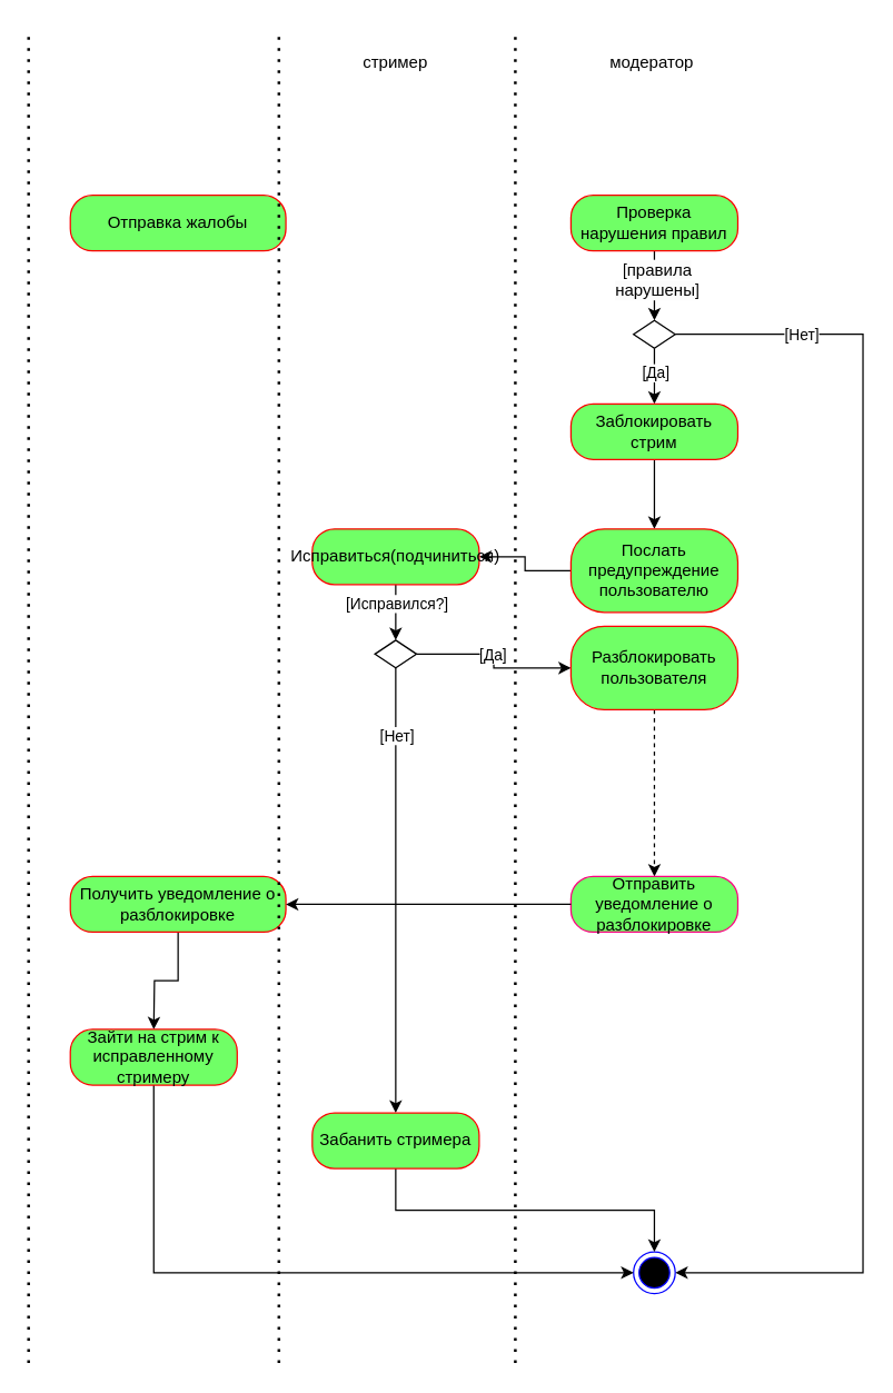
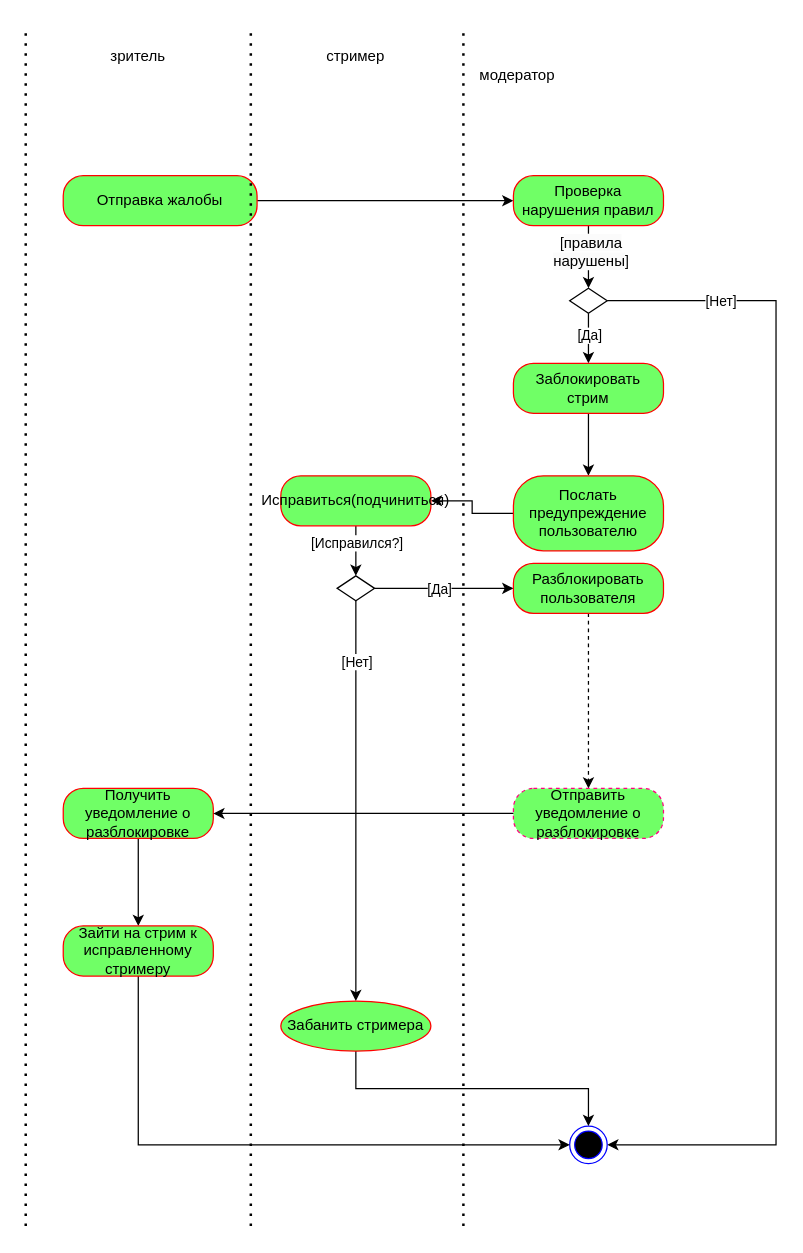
  <mxCell id="0" />
  <mxCell id="1" parent="0" />
+ <mxCell id="2" style="edgeStyle=orthogonalEdgeStyle;rounded=0;orthogonalLoop=1;jettySize=auto;html=1;exitX=1;exitY=0.5;exitDx=0;exitDy=0;entryX=0;entryY=0.5;entryDx=0;entryDy=0;" parent="1" source="3" target="9" edge="1"><mxGeometry relative="1" as="geometry" /></mxCell>
  <mxCell id="3" value="Отправка жалобы" style="rounded=1;whiteSpace=wrap;html=1;arcSize=40;fontColor=#000000;fillColor=#70ff66;strokeColor=#FF0000;" parent="1" vertex="1"><mxGeometry x="50" y="140" width="155" height="40" as="geometry" /></mxCell>
+ <mxCell id="4" value="зритель" style="text;html=1;align=center;verticalAlign=middle;whiteSpace=wrap;rounded=0;" parent="1" vertex="1"><mxGeometry x="80" y="30" width="60" height="30" as="geometry" /></mxCell>
  <mxCell id="5" value="стример" style="text;html=1;align=center;verticalAlign=middle;whiteSpace=wrap;rounded=0;" parent="1" vertex="1"><mxGeometry x="254" y="30" width="60" height="30" as="geometry" /></mxCell>
- <mxCell id="6" value="модератор&amp;nbsp;" style="text;html=1;align=center;verticalAlign=middle;whiteSpace=wrap;rounded=0;" parent="1" vertex="1"><mxGeometry x="440" y="30" width="60" height="30" as="geometry" /></mxCell>
+ <mxCell id="6" value="модератор&amp;nbsp;" style="text;html=1;align=center;verticalAlign=middle;whiteSpace=wrap;rounded=0;" parent="1" vertex="1"><mxGeometry x="385" y="45" width="60" height="30" as="geometry" /></mxCell>
  <mxCell id="7" style="edgeStyle=orthogonalEdgeStyle;rounded=0;orthogonalLoop=1;jettySize=auto;html=1;exitX=0.5;exitY=1;exitDx=0;exitDy=0;entryX=0.5;entryY=0;entryDx=0;entryDy=0;" parent="1" source="9" target="14" edge="1"><mxGeometry relative="1" as="geometry"><mxPoint x="470" y="220" as="targetPoint" /></mxGeometry></mxCell>
  <mxCell id="8" value="[&lt;span style=&quot;font-size: 12px; text-wrap: wrap; background-color: rgb(251, 251, 251);&quot;&gt;правила нарушены&lt;/span&gt;]" style="edgeLabel;html=1;align=center;verticalAlign=middle;resizable=0;points=[];" parent="7" vertex="1" connectable="0"><mxGeometry x="-0.194" y="1" relative="1" as="geometry"><mxPoint as="offset" /></mxGeometry></mxCell>
  <mxCell id="9" value="Проверка нарушения правил" style="rounded=1;whiteSpace=wrap;html=1;arcSize=40;fontColor=#000000;fillColor=#70ff66;strokeColor=#FF0000;" parent="1" vertex="1"><mxGeometry x="410" y="140" width="120" height="40" as="geometry" /></mxCell>
  <mxCell id="10" style="edgeStyle=orthogonalEdgeStyle;rounded=0;orthogonalLoop=1;jettySize=auto;html=1;exitX=0.5;exitY=1;exitDx=0;exitDy=0;" parent="1" source="14" edge="1"><mxGeometry relative="1" as="geometry"><mxPoint x="470" y="290" as="targetPoint" /></mxGeometry></mxCell>
  <mxCell id="11" value="[Да]" style="edgeLabel;html=1;align=center;verticalAlign=middle;resizable=0;points=[];" parent="10" vertex="1" connectable="0"><mxGeometry x="-0.152" y="2" relative="1" as="geometry"><mxPoint x="-2" as="offset" /></mxGeometry></mxCell>
  <mxCell id="12" style="edgeStyle=orthogonalEdgeStyle;rounded=0;orthogonalLoop=1;jettySize=auto;html=1;exitX=1;exitY=0.5;exitDx=0;exitDy=0;entryX=1;entryY=0.5;entryDx=0;entryDy=0;" parent="1" source="14" target="19" edge="1"><mxGeometry relative="1" as="geometry"><mxPoint x="610" y="780" as="targetPoint" /><Array as="points"><mxPoint x="620" y="240" /><mxPoint x="620" y="915" /></Array></mxGeometry></mxCell>
  <mxCell id="13" value="[Нет]" style="edgeLabel;html=1;align=center;verticalAlign=middle;resizable=0;points=[];" parent="12" vertex="1" connectable="0"><mxGeometry x="-0.81" relative="1" as="geometry"><mxPoint as="offset" /></mxGeometry></mxCell>
  <mxCell id="14" value="" style="shape=rhombus;perimeter=rhombusPerimeter;whiteSpace=wrap;html=1;align=center;" parent="1" vertex="1"><mxGeometry x="455" y="230" width="30" height="20" as="geometry" /></mxCell>
  <mxCell id="15" style="edgeStyle=orthogonalEdgeStyle;rounded=0;orthogonalLoop=1;jettySize=auto;html=1;exitX=0.5;exitY=1;exitDx=0;exitDy=0;" parent="1" source="16" target="18" edge="1"><mxGeometry relative="1" as="geometry" /></mxCell>
  <mxCell id="16" value="Заблокировать стрим" style="rounded=1;whiteSpace=wrap;html=1;arcSize=40;fontColor=#000000;fillColor=#70ff66;strokeColor=#FF0000;" parent="1" vertex="1"><mxGeometry x="410" y="290" width="120" height="40" as="geometry" /></mxCell>
  <mxCell id="17" style="edgeStyle=orthogonalEdgeStyle;rounded=0;orthogonalLoop=1;jettySize=auto;html=1;exitX=0;exitY=0.5;exitDx=0;exitDy=0;entryX=1;entryY=0.5;entryDx=0;entryDy=0;" parent="1" source="18" target="22" edge="1"><mxGeometry relative="1" as="geometry" /></mxCell>
  <mxCell id="18" value="Послать предупреждение пользователю" style="rounded=1;whiteSpace=wrap;html=1;arcSize=40;fontColor=#000000;fillColor=#70ff66;strokeColor=#FF0000;" parent="1" vertex="1"><mxGeometry x="410" y="380" width="120" height="60" as="geometry" /></mxCell>
  <mxCell id="19" value="" style="ellipse;html=1;shape=endState;fillColor=#000000;strokeColor=#0000FF;" parent="1" vertex="1"><mxGeometry x="455" y="900" width="30" height="30" as="geometry" /></mxCell>
  <mxCell id="20" style="edgeStyle=orthogonalEdgeStyle;rounded=0;orthogonalLoop=1;jettySize=auto;html=1;exitX=0.5;exitY=1;exitDx=0;exitDy=0;entryX=0.5;entryY=0;entryDx=0;entryDy=0;" parent="1" source="22" target="27" edge="1"><mxGeometry relative="1" as="geometry" /></mxCell>
  <mxCell id="21" value="[Исправился?]" style="edgeLabel;html=1;align=center;verticalAlign=middle;resizable=0;points=[];" parent="20" vertex="1" connectable="0"><mxGeometry x="-0.35" relative="1" as="geometry"><mxPoint as="offset" /></mxGeometry></mxCell>
  <mxCell id="22" value="Исправиться(подчиниться)" style="rounded=1;whiteSpace=wrap;html=1;arcSize=40;fontColor=#000000;fillColor=#70ff66;strokeColor=#FF0000;" parent="1" vertex="1"><mxGeometry x="224" y="380" width="120" height="40" as="geometry" /></mxCell>
  <mxCell id="23" style="edgeStyle=orthogonalEdgeStyle;rounded=0;orthogonalLoop=1;jettySize=auto;html=1;exitX=1;exitY=0.5;exitDx=0;exitDy=0;entryX=0;entryY=0.5;entryDx=0;entryDy=0;" parent="1" source="27" target="32" edge="1"><mxGeometry relative="1" as="geometry"><mxPoint x="460" y="469.667" as="targetPoint" /></mxGeometry></mxCell>
  <mxCell id="24" value="[Да]" style="edgeLabel;html=1;align=center;verticalAlign=middle;resizable=0;points=[];" parent="23" vertex="1" connectable="0"><mxGeometry x="-0.315" y="-1" relative="1" as="geometry"><mxPoint x="13" y="-1" as="offset" /></mxGeometry></mxCell>
  <mxCell id="25" style="edgeStyle=orthogonalEdgeStyle;rounded=0;orthogonalLoop=1;jettySize=auto;html=1;entryX=0.5;entryY=0;entryDx=0;entryDy=0;" edge="1" parent="1" source="27" target="29"><mxGeometry relative="1" as="geometry" /></mxCell>
  <mxCell id="26" value="[Нет]" style="edgeLabel;html=1;align=center;verticalAlign=middle;resizable=0;points=[];" vertex="1" connectable="0" parent="25"><mxGeometry x="-0.701" relative="1" as="geometry"><mxPoint as="offset" /></mxGeometry></mxCell>
  <mxCell id="27" value="" style="shape=rhombus;perimeter=rhombusPerimeter;whiteSpace=wrap;html=1;align=center;" parent="1" vertex="1"><mxGeometry x="269" y="460" width="30" height="20" as="geometry" /></mxCell>
  <mxCell id="28" style="edgeStyle=orthogonalEdgeStyle;rounded=0;orthogonalLoop=1;jettySize=auto;html=1;exitX=0.5;exitY=1;exitDx=0;exitDy=0;" parent="1" source="29" target="19" edge="1"><mxGeometry relative="1" as="geometry" /></mxCell>
- <mxCell id="29" value="Забанить стримера" style="rounded=1;whiteSpace=wrap;html=1;arcSize=40;fontColor=#000000;fillColor=#70ff66;strokeColor=#FF0000;" parent="1" vertex="1"><mxGeometry x="224" y="800" width="120" height="40" as="geometry" /></mxCell>
+ <mxCell id="29" value="Забанить стримера" style="ellipse;whiteSpace=wrap;html=1;arcSize=40;fontColor=#000000;fillColor=#70ff66;strokeColor=#FF0000;" parent="1" vertex="1"><mxGeometry x="224" y="800" width="120" height="40" as="geometry" /></mxCell>
  <mxCell id="30" style="edgeStyle=orthogonalEdgeStyle;rounded=0;orthogonalLoop=1;jettySize=auto;html=1;exitX=0.5;exitY=1;exitDx=0;exitDy=0;" parent="1" source="6" target="6" edge="1"><mxGeometry relative="1" as="geometry" /></mxCell>
  <mxCell id="31" style="edgeStyle=orthogonalEdgeStyle;rounded=0;orthogonalLoop=1;jettySize=auto;html=1;exitX=0.5;exitY=1;exitDx=0;exitDy=0;entryX=0.5;entryY=0;entryDx=0;entryDy=0;dashed=1;" parent="1" source="32" edge="1" target="33"><mxGeometry relative="1" as="geometry"><mxPoint x="470" y="540" as="targetPoint" /></mxGeometry></mxCell>
- <mxCell id="32" value="Разблокировать пользователя" style="rounded=1;whiteSpace=wrap;html=1;arcSize=40;fontColor=#000000;fillColor=#70ff66;strokeColor=#FF0000;" parent="1" vertex="1"><mxGeometry x="410" y="450" width="120" height="60" as="geometry" /></mxCell>
- <mxCell id="33" value="Отправить уведомление о разблокировке" style="rounded=1;whiteSpace=wrap;html=1;arcSize=40;fontColor=#000000;fillColor=#70ff66;strokeColor=#FF0080;" parent="1" vertex="1"><mxGeometry x="410" y="630" width="120" height="40" as="geometry" /></mxCell>
+ <mxCell id="32" value="Разблокировать пользователя" style="rounded=1;whiteSpace=wrap;html=1;arcSize=40;fontColor=#000000;fillColor=#70ff66;strokeColor=#FF0000;" parent="1" vertex="1"><mxGeometry x="410" y="450" width="120" height="40" as="geometry" /></mxCell>
+ <mxCell id="33" value="Отправить уведомление о разблокировке" style="rounded=1;whiteSpace=wrap;html=1;arcSize=40;fontColor=#000000;fillColor=#70ff66;strokeColor=#FF0080;dashed=1;" parent="1" vertex="1"><mxGeometry x="410" y="630" width="120" height="40" as="geometry" /></mxCell>
  <mxCell id="34" style="edgeStyle=orthogonalEdgeStyle;rounded=0;orthogonalLoop=1;jettySize=auto;html=1;exitX=0.5;exitY=1;exitDx=0;exitDy=0;" parent="1" source="35" edge="1"><mxGeometry relative="1" as="geometry"><mxPoint x="110" y="740" as="targetPoint" /></mxGeometry></mxCell>
- <mxCell id="35" value="Получить уведомление о разблокировке" style="rounded=1;whiteSpace=wrap;html=1;arcSize=40;fontColor=#000000;fillColor=#70ff66;strokeColor=#FF0000;" parent="1" vertex="1"><mxGeometry x="50" y="630" width="155" height="40" as="geometry" /></mxCell>
+ <mxCell id="35" value="Получить уведомление о разблокировке" style="rounded=1;whiteSpace=wrap;html=1;arcSize=40;fontColor=#000000;fillColor=#70ff66;strokeColor=#FF0000;" parent="1" vertex="1"><mxGeometry x="50" y="630" width="120" height="40" as="geometry" /></mxCell>
  <mxCell id="36" style="edgeStyle=orthogonalEdgeStyle;rounded=0;orthogonalLoop=1;jettySize=auto;html=1;exitX=0.5;exitY=1;exitDx=0;exitDy=0;entryX=0;entryY=0.5;entryDx=0;entryDy=0;" parent="1" source="37" target="19" edge="1"><mxGeometry relative="1" as="geometry" /></mxCell>
  <mxCell id="37" value="Зайти на стрим к исправленному стримеру" style="rounded=1;whiteSpace=wrap;html=1;arcSize=40;fontColor=#000000;fillColor=#70ff66;strokeColor=#FF0000;" parent="1" vertex="1"><mxGeometry x="50" y="740" width="120" height="40" as="geometry" /></mxCell>
  <mxCell id="38" value="" style="endArrow=none;dashed=1;html=1;dashPattern=1 3;strokeWidth=2;rounded=0;" parent="1" edge="1"><mxGeometry width="50" height="50" relative="1" as="geometry"><mxPoint x="370" y="980" as="sourcePoint" /><mxPoint x="370" y="20" as="targetPoint" /></mxGeometry></mxCell>
  <mxCell id="39" value="" style="endArrow=none;dashed=1;html=1;dashPattern=1 3;strokeWidth=2;rounded=0;" parent="1" edge="1"><mxGeometry width="50" height="50" relative="1" as="geometry"><mxPoint x="200" y="980" as="sourcePoint" /><mxPoint x="200" y="20" as="targetPoint" /></mxGeometry></mxCell>
  <mxCell id="40" value="" style="endArrow=none;dashed=1;html=1;dashPattern=1 3;strokeWidth=2;rounded=0;" parent="1" edge="1"><mxGeometry width="50" height="50" relative="1" as="geometry"><mxPoint x="20" y="980" as="sourcePoint" /><mxPoint x="20" y="20" as="targetPoint" /></mxGeometry></mxCell>
  <mxCell id="41" value="" style="edgeStyle=orthogonalEdgeStyle;rounded=0;orthogonalLoop=1;jettySize=auto;html=1;exitX=0;exitY=0.5;exitDx=0;exitDy=0;entryX=1;entryY=0.5;entryDx=0;entryDy=0;" edge="1" parent="1" source="33" target="35"><mxGeometry relative="1" as="geometry"><mxPoint x="344" y="650" as="targetPoint" /><mxPoint x="410" y="650" as="sourcePoint" /></mxGeometry></mxCell>
